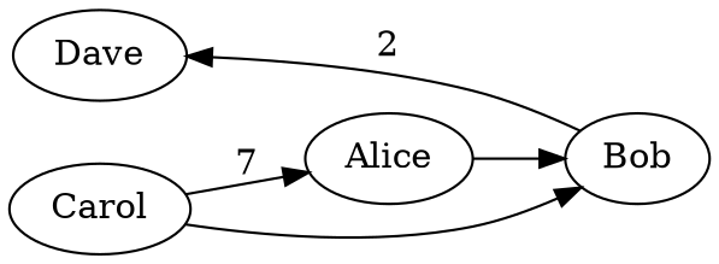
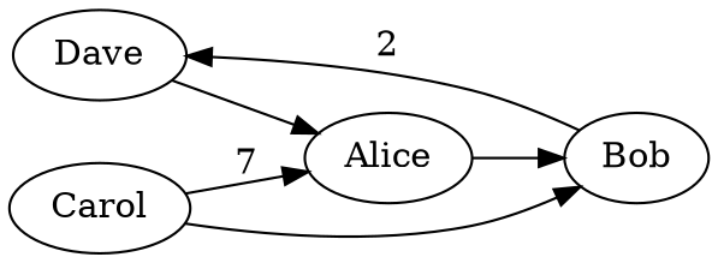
  digraph {
    rankdir=LR
    n1 [label=Dave]
    n2 [label=Alice]
    n3 [label=Bob]
    n4 [label=Carol]
+   n1 -> n2
    n2 -> n3
    n3 -> n1 [label=2]
    n4 -> n2 [label=7]
    n4 -> n3
  }
